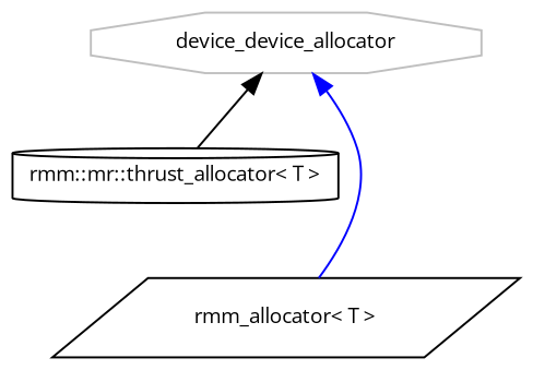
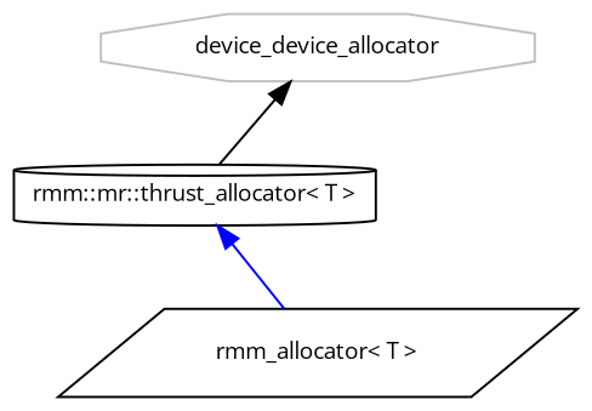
  digraph {
    fontname="Open Sans"
    rankdir=TB
    node [color=black fillcolor=white fontname="Open Sans" fontsize=10 style=filled]
    edge [dir=back fontname="Open Sans" fontsize=10 labelfontname=Helvetica labelfontsize=10 style=solid]
    n1 [color=grey75 height=0.2 label=device_device_allocator shape=octagon width=0.4]
    n2 [height=0.2 label="rmm::mr::thrust_allocator\< T \>" shape=cylinder width=0.4]
    n3 [height=0.2 label="rmm_allocator\< T \>" shape=parallelogram width=0.4]
    n1 -> n2 [color=black]
-   n1 -> n3 [color=blue]
+   n2 -> n3 [color=blue]
  }
